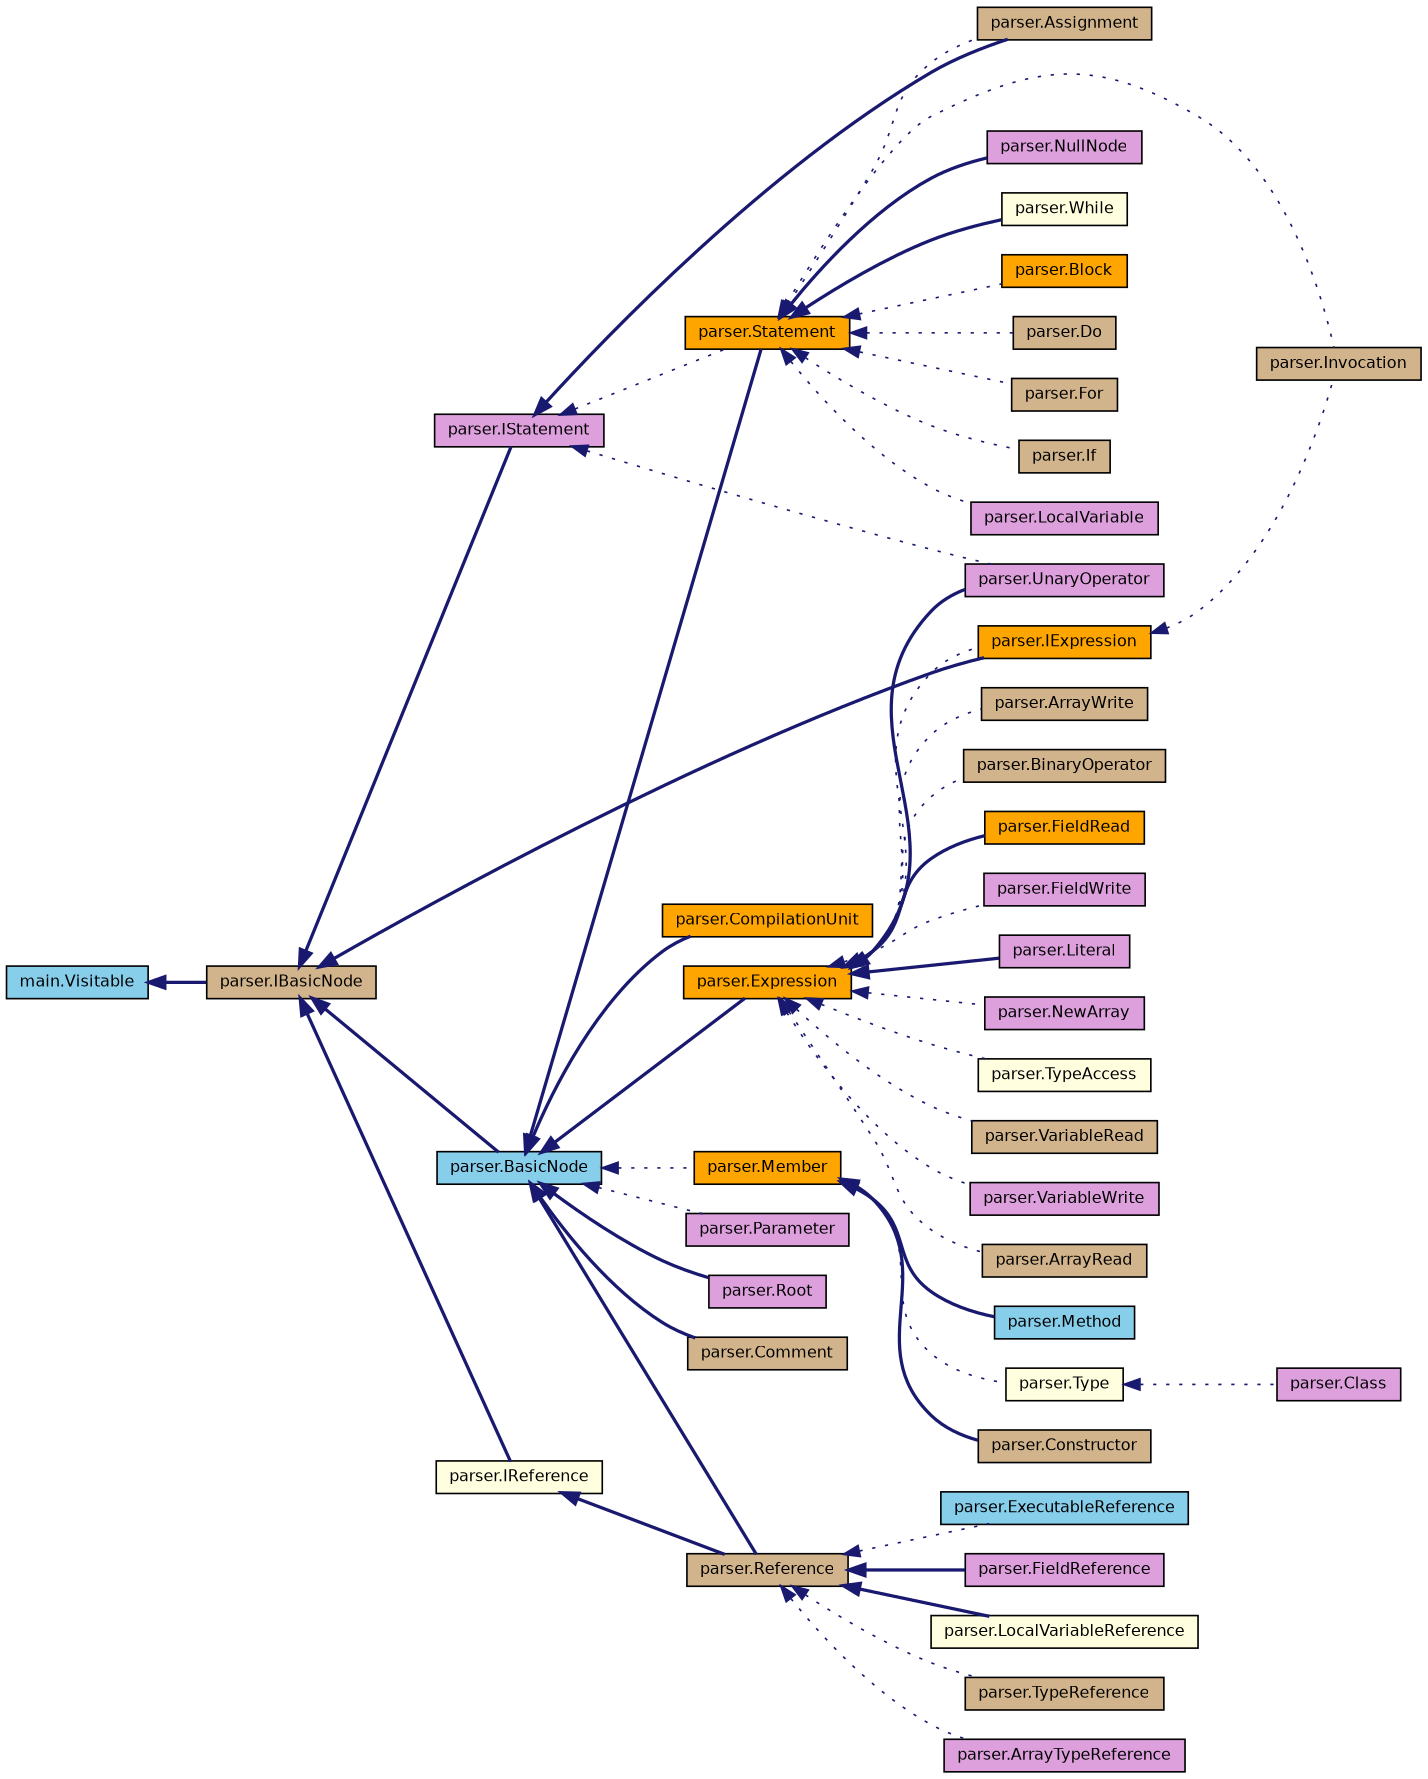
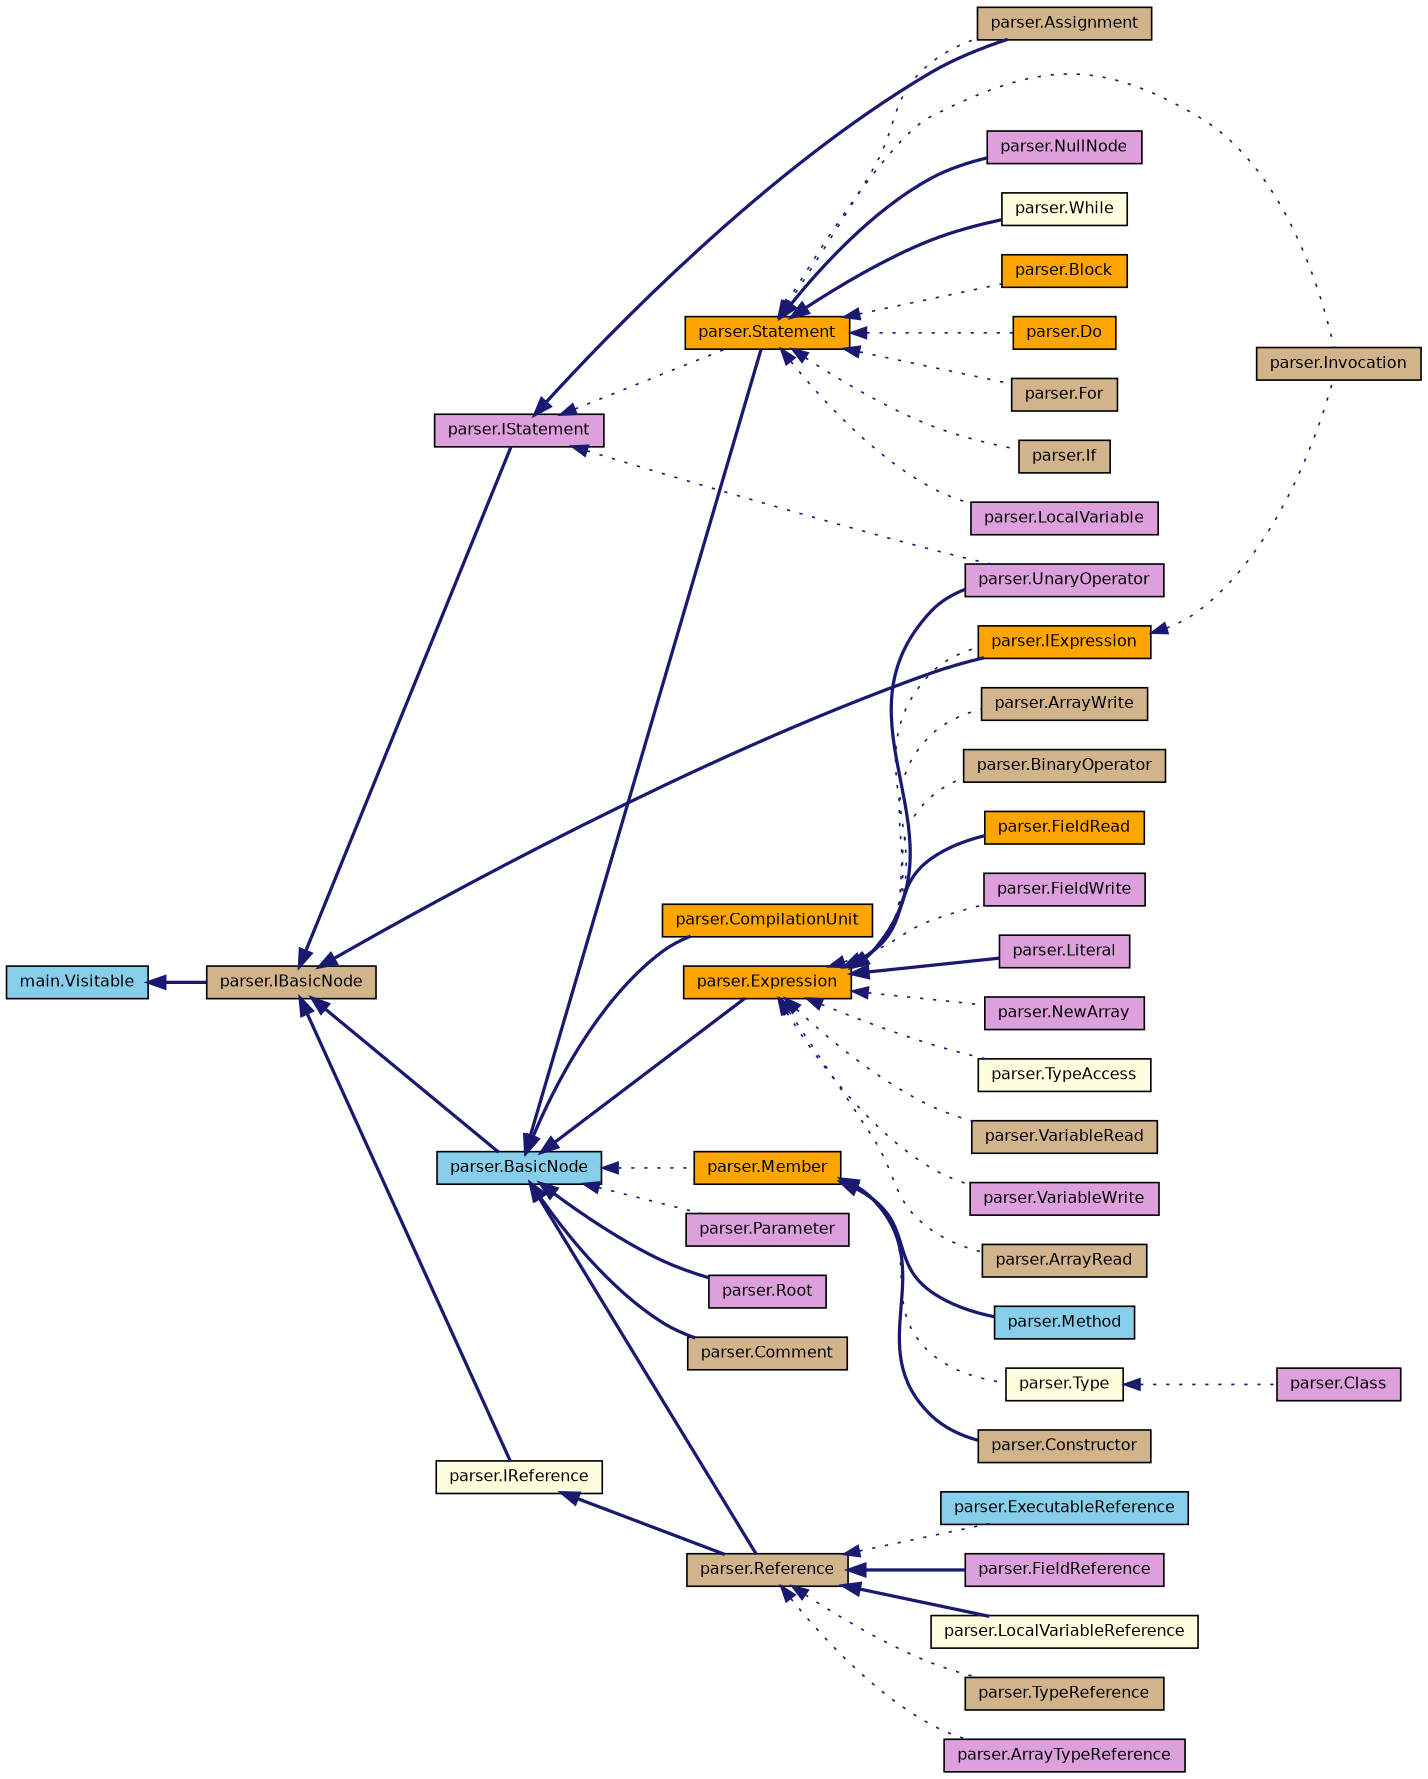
  digraph {
    rankdir=LR
    node [color=black fillcolor=tan fontname=Helvetica fontsize=10 shape=record style=filled]
    edge [color=midnightblue dir=back fontname=Helvetica fontsize=10 labelfontname=Helvetica labelfontsize=10 style=dotted]
    n1 [fillcolor=skyblue height=0.2 label="main.Visitable" width=0.4]
    n2 [height=0.2 label="parser.IBasicNode" width=0.4]
    n3 [fillcolor=skyblue height=0.2 label="parser.BasicNode" width=0.4]
    n4 [fillcolor=orange height=0.2 label="parser.IExpression" width=0.4]
    n5 [fillcolor=lightyellow height=0.2 label="parser.IReference" width=0.4]
    n6 [fillcolor=plum height=0.2 label="parser.IStatement" width=0.4]
    n7 [height=0.2 label="parser.Comment" width=0.4]
    n8 [fillcolor=orange height=0.2 label="parser.CompilationUnit" width=0.4]
    n9 [fillcolor=orange height=0.2 label="parser.Expression" width=0.4]
    n10 [fillcolor=orange height=0.2 label="parser.Member" width=0.4]
    n11 [fillcolor=plum height=0.2 label="parser.Parameter" width=0.4]
    n12 [height=0.2 label="parser.Reference" width=0.4]
    n13 [fillcolor=plum height=0.2 label="parser.Root" width=0.4]
    n14 [fillcolor=orange height=0.2 label="parser.Statement" width=0.4]
    n15 [height=0.2 label="parser.Invocation" width=0.4]
    n16 [fillcolor=plum height=0.2 label="parser.UnaryOperator" width=0.4]
    n17 [height=0.2 label="parser.Assignment" width=0.4]
    n18 [height=0.2 label="parser.ArrayRead" width=0.4]
    n19 [height=0.2 label="parser.ArrayWrite" width=0.4]
    n20 [height=0.2 label="parser.BinaryOperator" width=0.4]
    n21 [fillcolor=orange height=0.2 label="parser.FieldRead" width=0.4]
    n22 [fillcolor=plum height=0.2 label="parser.FieldWrite" width=0.4]
    n23 [fillcolor=plum height=0.2 label="parser.Literal" width=0.4]
    n24 [fillcolor=plum height=0.2 label="parser.NewArray" width=0.4]
    n25 [fillcolor=lightyellow height=0.2 label="parser.TypeAccess" width=0.4]
    n26 [height=0.2 label="parser.VariableRead" width=0.4]
    n27 [fillcolor=plum height=0.2 label="parser.VariableWrite" width=0.4]
    n28 [height=0.2 label="parser.Constructor" width=0.4]
    n29 [fillcolor=skyblue height=0.2 label="parser.Method" width=0.4]
    n30 [fillcolor=lightyellow height=0.2 label="parser.Type" width=0.4]
    n31 [fillcolor=plum height=0.2 label="parser.ArrayTypeReference" width=0.4]
    n32 [fillcolor=skyblue height=0.2 label="parser.ExecutableReference" width=0.4]
    n33 [fillcolor=plum height=0.2 label="parser.FieldReference" width=0.4]
    n34 [fillcolor=lightyellow height=0.2 label="parser.LocalVariableReference" width=0.4]
    n35 [height=0.2 label="parser.TypeReference" width=0.4]
    n36 [fillcolor=orange height=0.2 label="parser.Block" width=0.4]
-   n37 [height=0.2 label="parser.Do" width=0.4]
+   n37 [fillcolor=orange height=0.2 label="parser.Do" width=0.4]
    n38 [height=0.2 label="parser.For" width=0.4]
    n39 [height=0.2 label="parser.If" width=0.4]
    n40 [fillcolor=plum height=0.2 label="parser.LocalVariable" width=0.4]
    n41 [fillcolor=plum height=0.2 label="parser.NullNode" width=0.4]
    n42 [fillcolor=lightyellow height=0.2 label="parser.While" width=0.4]
    n43 [fillcolor=plum height=0.2 label="parser.Class" width=0.4]
    n1 -> n2 [style=bold]
    n2 -> n3 [style=bold]
    n2 -> n4 [style=bold]
    n2 -> n5 [style=bold]
    n2 -> n6 [style=bold]
    n3 -> n7 [style=bold]
    n3 -> n8 [style=bold]
    n3 -> n9 [style=bold]
    n3 -> n10
    n3 -> n11
    n3 -> n12 [style=bold]
    n3 -> n13 [style=bold]
    n3 -> n14 [style=bold]
    n4 -> n15
    n5 -> n12 [style=bold]
    n6 -> n14
    n6 -> n16
    n6 -> n17 [style=bold]
    n9 -> n4
    n9 -> n16 [style=bold]
    n9 -> n18
    n9 -> n19
    n9 -> n20
    n9 -> n21 [style=bold]
    n9 -> n22
    n9 -> n23 [style=bold]
    n9 -> n24
    n9 -> n25
    n9 -> n26
    n9 -> n27
    n10 -> n28 [style=bold]
    n10 -> n29 [style=bold]
    n10 -> n30
    n12 -> n31
    n12 -> n32
    n12 -> n33 [style=bold]
    n12 -> n34 [style=bold]
    n12 -> n35
    n14 -> n15
    n14 -> n17
    n14 -> n36
    n14 -> n37
    n14 -> n38
    n14 -> n39
    n14 -> n40
    n14 -> n41 [style=bold]
    n14 -> n42 [style=bold]
    n30 -> n43
  }
